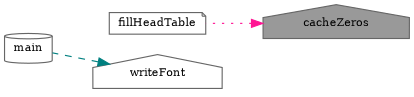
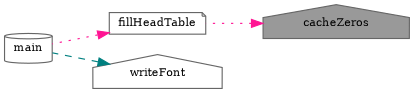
  digraph {
    fontname="DejaVu Serif"
    rankdir=RL
    node [color=grey40 fillcolor=white fontname="DejaVu Serif" fontsize=10 shape=house style=filled]
    edge [color=deeppink dir=back fontname="DejaVu Serif" fontsize=10 labelfontname=Helvetica labelfontsize=10 style=dotted]
    n1 [color=gray40 fillcolor=grey60 fontcolor=black height=0.2 label=cacheZeros width=0.4]
    n2 [height=0.2 label=fillHeadTable shape=note width=0.4]
    n3 [height=0.2 label=main shape=cylinder width=0.4]
    n4 [height=0.2 label=writeFont width=0.4]
    n1 -> n2
+   n2 -> n3
    n4 -> n3 [color=teal style=dashed]
  }
